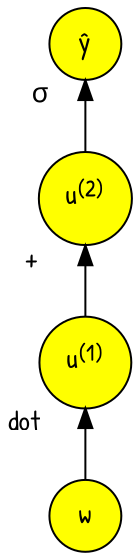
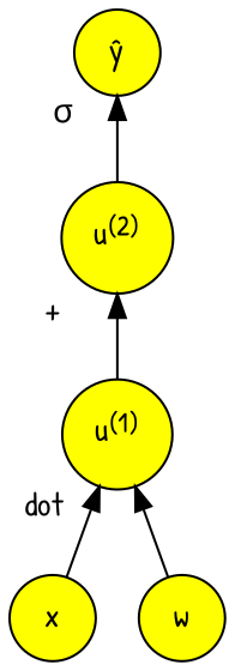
  digraph {
    fontname="Patrick Hand"
    rankdir=BT
    node [color=black fillcolor=yellow fontname="Patrick Hand" shape=circle style=filled]
    edge [fontname="Patrick Hand"]
+   n1 [label=x]
    n2 [label=w]
    n3 [label=<u<sup>(1)</sup>> xlabel=dot]
    n4 [label=<u<sup>(2)</sup>> xlabel="+"]
    n5 [label="&#375;" xlabel="&#963;"]
    subgraph sub_1 {
+     n1
      n2
      n3
      n4
      n5
    }
+   n1 -> n3
    n2 -> n3
    n3 -> n4
    n4 -> n5
  }
